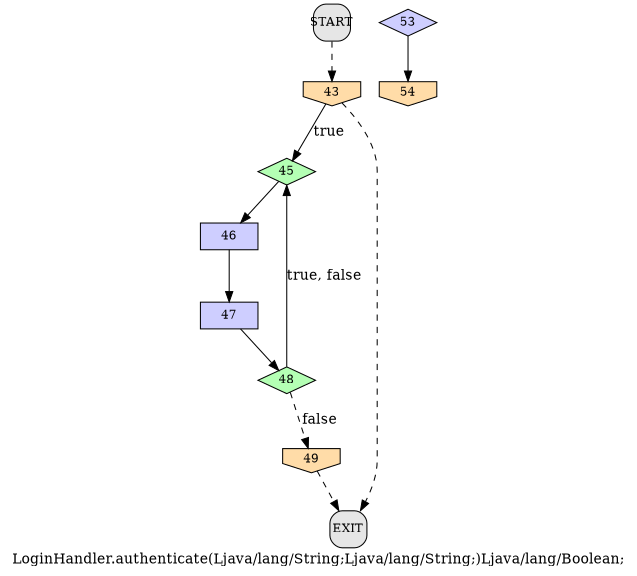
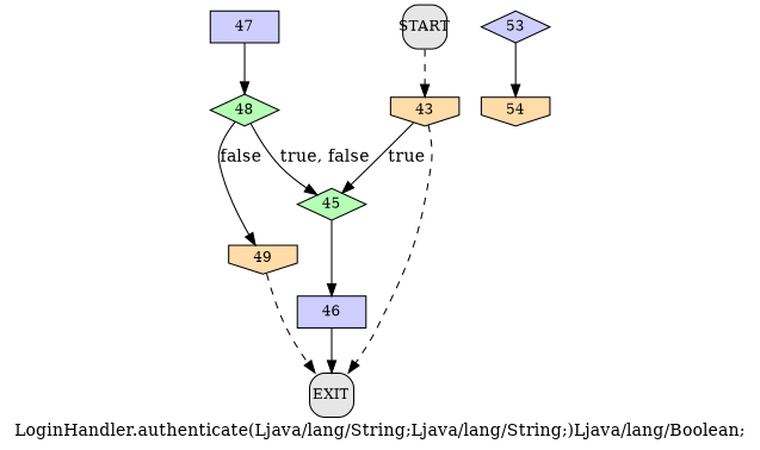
  digraph {
    label="LoginHandler.authenticate(Ljava/lang/String;Ljava/lang/String;)Ljava/lang/Boolean;"
    node [fillcolor="#FFDCA8" fixedsize=true fontsize=12 shape=box style=filled]
    edge [style=solid]
    n1 [height=0.36 label=43 shape=invhouse width=0.78]
    n2 [fillcolor="#B4FFB4" height=0.36 label=45 shape=diamond width=0.78]
    n3 [fillcolor="#E6E6E6" height=0.5 label=EXIT style="filled, rounded" width=0.5]
    n4 [fillcolor="#CECEFF" height=0.36 label=46 width=0.78]
    n5 [fillcolor="#CECEFF" height=0.36 label=47 width=0.78]
    n6 [fillcolor="#CECEFF" height=0.36 label=53 shape=diamond width=0.78]
    n7 [height=0.36 label=54 shape=invhouse width=0.78]
    n8 [fillcolor="#B4FFB4" height=0.36 label=48 shape=diamond width=0.78]
    n9 [height=0.36 label=49 shape=invhouse width=0.78]
    n10 [fillcolor="#E6E6E6" height=0.5 label=START style="filled, rounded" width=0.5]
    n1 -> n2 [label=true]
    n1 -> n3 [style=dashed]
    n2 -> n4
-   n4 -> n5
+   n4 -> n3
    n5 -> n8
    n6 -> n7
    n8 -> n2 [label="true, false"]
-   n8 -> n9 [label=false style=dashed]
+   n8 -> n9 [label=false]
    n9 -> n3 [style=dashed]
    n10 -> n1 [style=dashed]
  }
